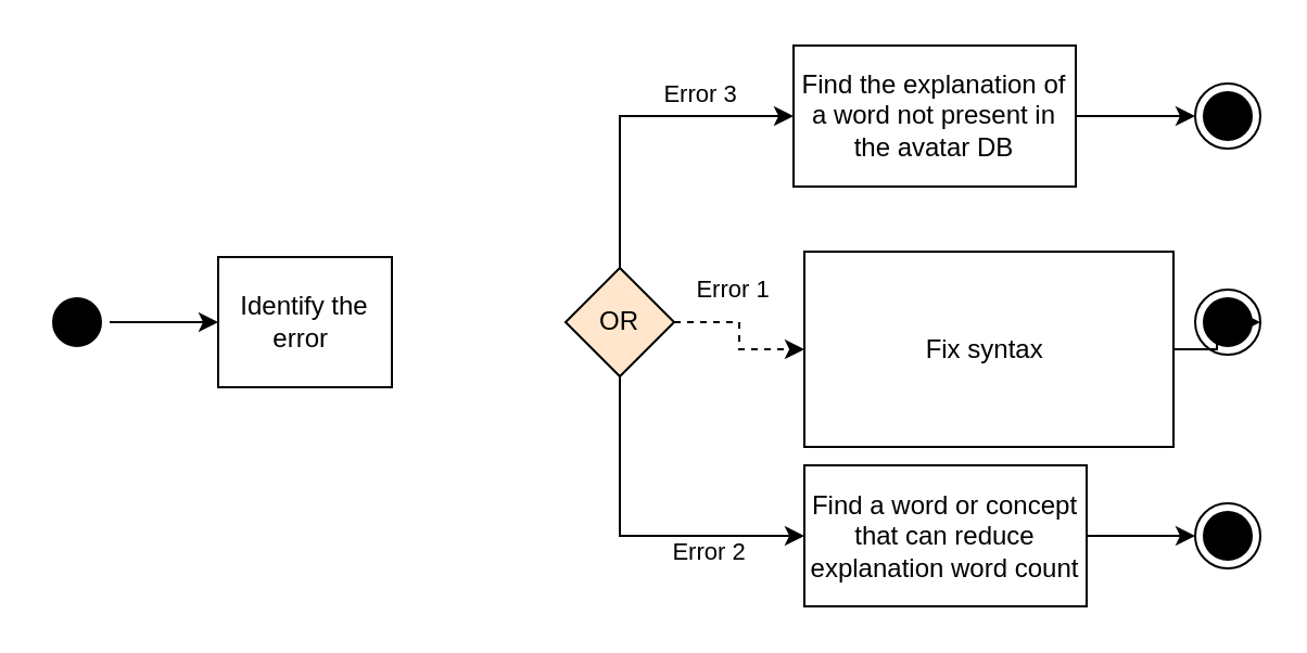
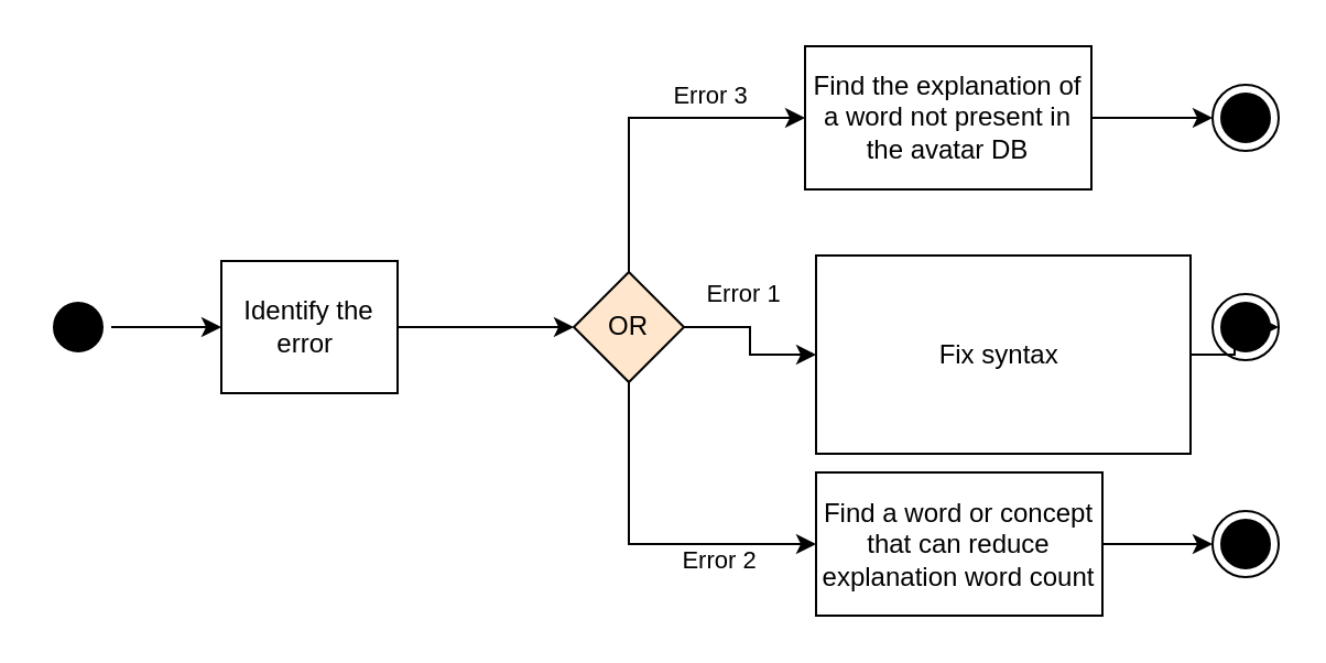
  <mxCell id="0" />
  <mxCell id="1" parent="0" />
  <mxCell id="2" value="" style="edgeStyle=orthogonalEdgeStyle;rounded=0;orthogonalLoop=1;jettySize=auto;html=1;entryX=0;entryY=0.5;entryDx=0;entryDy=0;" parent="1" source="3" edge="1" target="10"><mxGeometry relative="1" as="geometry"><mxPoint x="295" y="-17" as="targetPoint" /></mxGeometry></mxCell>
  <mxCell id="3" value="" style="ellipse;html=1;shape=startState;fillColor=#000000;strokeColor=#000000;" parent="1" vertex="1"><mxGeometry x="20" y="133" width="30" height="30" as="geometry" /></mxCell>
  <mxCell id="4" value="" style="ellipse;html=1;shape=endState;fillColor=#000000;strokeColor=#000000;" parent="1" vertex="1"><mxGeometry x="550" y="38" width="30" height="30" as="geometry" /></mxCell>
- <mxCell id="5" value="Error 1" style="edgeStyle=orthogonalEdgeStyle;rounded=0;orthogonalLoop=1;jettySize=auto;html=1;dashed=1;" parent="1" source="8" target="16" edge="1"><mxGeometry x="-0.25" y="15" relative="1" as="geometry"><mxPoint x="295" y="233" as="targetPoint" /><mxPoint as="offset" /></mxGeometry></mxCell>
+ <mxCell id="5" value="Error 1" style="edgeStyle=orthogonalEdgeStyle;rounded=0;orthogonalLoop=1;jettySize=auto;html=1;" parent="1" source="8" target="16" edge="1"><mxGeometry x="-0.25" y="15" relative="1" as="geometry"><mxPoint x="295" y="233" as="targetPoint" /><mxPoint as="offset" /></mxGeometry></mxCell>
  <mxCell id="6" value="Error 3" style="edgeStyle=orthogonalEdgeStyle;rounded=0;orthogonalLoop=1;jettySize=auto;html=1;" parent="1" source="8" target="12" edge="1"><mxGeometry x="0.429" y="10" relative="1" as="geometry"><mxPoint x="400" y="148" as="targetPoint" /><mxPoint as="offset" /><Array as="points"><mxPoint x="285" y="53" /></Array></mxGeometry></mxCell>
  <mxCell id="7" value="Error 2" style="edgeStyle=orthogonalEdgeStyle;rounded=0;orthogonalLoop=1;jettySize=auto;html=1;entryX=0;entryY=0.5;entryDx=0;entryDy=0;" parent="1" source="8" edge="1" target="14"><mxGeometry x="0.44" y="-6" relative="1" as="geometry"><mxPoint x="190" y="148" as="targetPoint" /><mxPoint y="1" as="offset" /><Array as="points"><mxPoint x="285" y="247" /></Array></mxGeometry></mxCell>
  <mxCell id="8" value="OR" style="rhombus;whiteSpace=wrap;html=1;strokeColor=#000000;direction=south;fillColor=#ffe6cc;" parent="1" vertex="1"><mxGeometry x="260" y="123" width="50" height="50" as="geometry" /></mxCell>
+ <mxCell id="9" value="" style="edgeStyle=orthogonalEdgeStyle;rounded=0;orthogonalLoop=1;jettySize=auto;html=1;" parent="1" source="10" target="8" edge="1"><mxGeometry relative="1" as="geometry"><mxPoint x="295" y="123" as="targetPoint" /></mxGeometry></mxCell>
  <mxCell id="10" value="Identify the error&amp;nbsp;" style="rounded=0;whiteSpace=wrap;html=1;strokeColor=#000000;" parent="1" vertex="1"><mxGeometry x="100" y="118" width="80" height="60" as="geometry" /></mxCell>
  <mxCell id="11" value="" style="edgeStyle=orthogonalEdgeStyle;rounded=0;orthogonalLoop=1;jettySize=auto;html=1;entryX=0;entryY=0.5;entryDx=0;entryDy=0;" parent="1" source="12" edge="1" target="4"><mxGeometry relative="1" as="geometry"><mxPoint x="610" y="148" as="targetPoint" /></mxGeometry></mxCell>
  <mxCell id="12" value="Find the explanation of a word not present in the avatar DB" style="rounded=0;whiteSpace=wrap;html=1;strokeColor=#000000;" parent="1" vertex="1"><mxGeometry x="365" y="20.5" width="130" height="65" as="geometry" /></mxCell>
  <mxCell id="13" value="" style="edgeStyle=orthogonalEdgeStyle;rounded=0;orthogonalLoop=1;jettySize=auto;html=1;" parent="1" source="14" target="18" edge="1"><mxGeometry relative="1" as="geometry"><mxPoint x="-20" y="148" as="targetPoint" /></mxGeometry></mxCell>
  <mxCell id="14" value="Find a word or concept that can reduce explanation word count" style="rounded=0;whiteSpace=wrap;html=1;strokeColor=#000000;" parent="1" vertex="1"><mxGeometry x="370" y="214" width="130" height="65" as="geometry" /></mxCell>
  <mxCell id="15" value="" style="edgeStyle=orthogonalEdgeStyle;rounded=0;orthogonalLoop=1;jettySize=auto;html=1;" parent="1" source="16" target="17" edge="1"><mxGeometry relative="1" as="geometry"><mxPoint x="295" y="378" as="targetPoint" /></mxGeometry></mxCell>
  <mxCell id="16" value="Fix syntax&amp;nbsp;" style="rounded=0;whiteSpace=wrap;html=1;strokeColor=#000000;" parent="1" vertex="1"><mxGeometry x="370" y="115.5" width="170" height="90" as="geometry" /></mxCell>
  <mxCell id="17" value="" style="ellipse;html=1;shape=endState;fillColor=#000000;strokeColor=#000000;" parent="1" vertex="1"><mxGeometry x="550" y="133" width="30" height="30" as="geometry" /></mxCell>
  <mxCell id="18" value="" style="ellipse;html=1;shape=endState;fillColor=#000000;strokeColor=#000000;" parent="1" vertex="1"><mxGeometry x="550" y="231.5" width="30" height="30" as="geometry" /></mxCell>
